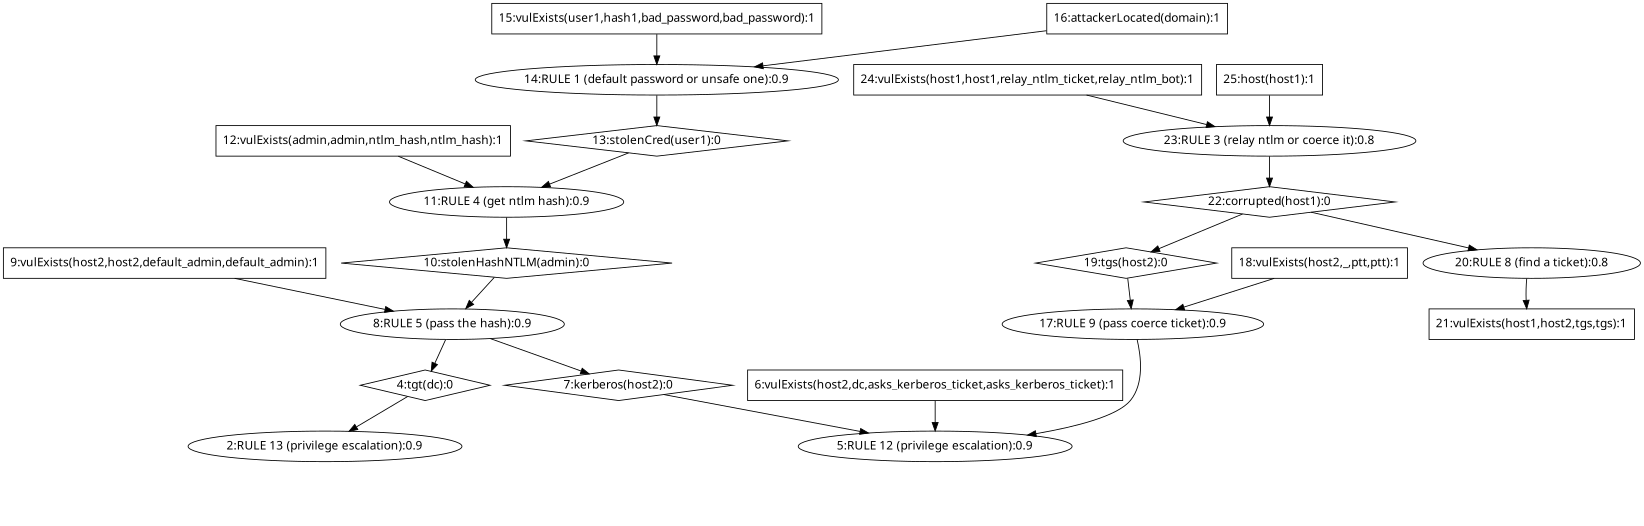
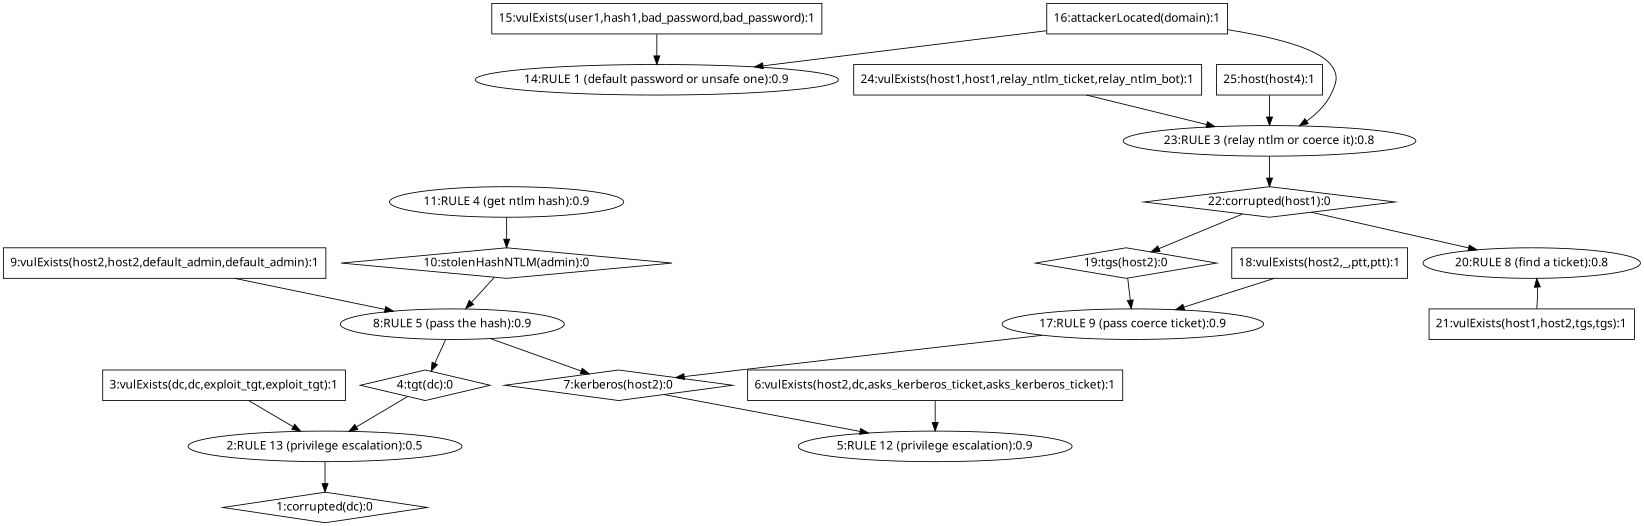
  digraph {
    fontname="Noto Sans"
    node [fontname="Noto Sans" shape=box]
    edge [fontname="Noto Sans"]
-   n2 [label="2:RULE 13 (privilege escalation):0.9" shape=ellipse]
+   n1 [label="1:corrupted(dc):0" shape=diamond]
+   n2 [label="2:RULE 13 (privilege escalation):0.5" shape=ellipse]
+   n3 [label="3:vulExists(dc,dc,exploit_tgt,exploit_tgt):1"]
    n4 [label="4:tgt(dc):0" shape=diamond]
    n5 [label="5:RULE 12 (privilege escalation):0.9" shape=ellipse]
    n6 [label="6:vulExists(host2,dc,asks_kerberos_ticket,asks_kerberos_ticket):1"]
    n7 [label="7:kerberos(host2):0" shape=diamond]
    n8 [label="8:RULE 5 (pass the hash):0.9" shape=ellipse]
    n9 [label="9:vulExists(host2,host2,default_admin,default_admin):1"]
    n10 [label="10:stolenHashNTLM(admin):0" shape=diamond]
    n11 [label="11:RULE 4 (get ntlm hash):0.9" shape=ellipse]
-   n12 [label="12:vulExists(admin,admin,ntlm_hash,ntlm_hash):1"]
-   n13 [label="13:stolenCred(user1):0" shape=diamond]
    n14 [label="14:RULE 1 (default password or unsafe one):0.9" shape=ellipse]
    n15 [label="15:vulExists(user1,hash1,bad_password,bad_password):1"]
    n16 [label="16:attackerLocated(domain):1"]
    n17 [label="23:RULE 3 (relay ntlm or coerce it):0.8" shape=ellipse]
    n18 [label="22:corrupted(host1):0" shape=diamond]
    n19 [label="17:RULE 9 (pass coerce ticket):0.9" shape=ellipse]
    n20 [label="18:vulExists(host2,_,ptt,ptt):1"]
    n21 [label="19:tgs(host2):0" shape=diamond]
    n22 [label="20:RULE 8 (find a ticket):0.8" shape=ellipse]
    n23 [label="21:vulExists(host1,host2,tgs,tgs):1"]
    n24 [label="24:vulExists(host1,host1,relay_ntlm_ticket,relay_ntlm_bot):1"]
-   n25 [label="25:host(host1):1"]
+   n25 [label="25:host(host4):1"]
+   n2 -> n1
+   n3 -> n2
    n4 -> n2
    n6 -> n5
    n7 -> n5
    n8 -> n4
    n8 -> n7
    n9 -> n8
    n10 -> n8
    n11 -> n10
-   n12 -> n11
-   n13 -> n11
-   n14 -> n13
    n15 -> n14
    n16 -> n14
+   n16 -> n17
    n17 -> n18
    n18 -> n21
    n18 -> n22
-   n19 -> n5
+   n19 -> n7
    n20 -> n19
    n21 -> n19
-   n22 -> n23
+   n23 -> n22
    n24 -> n17
    n25 -> n17
  }
